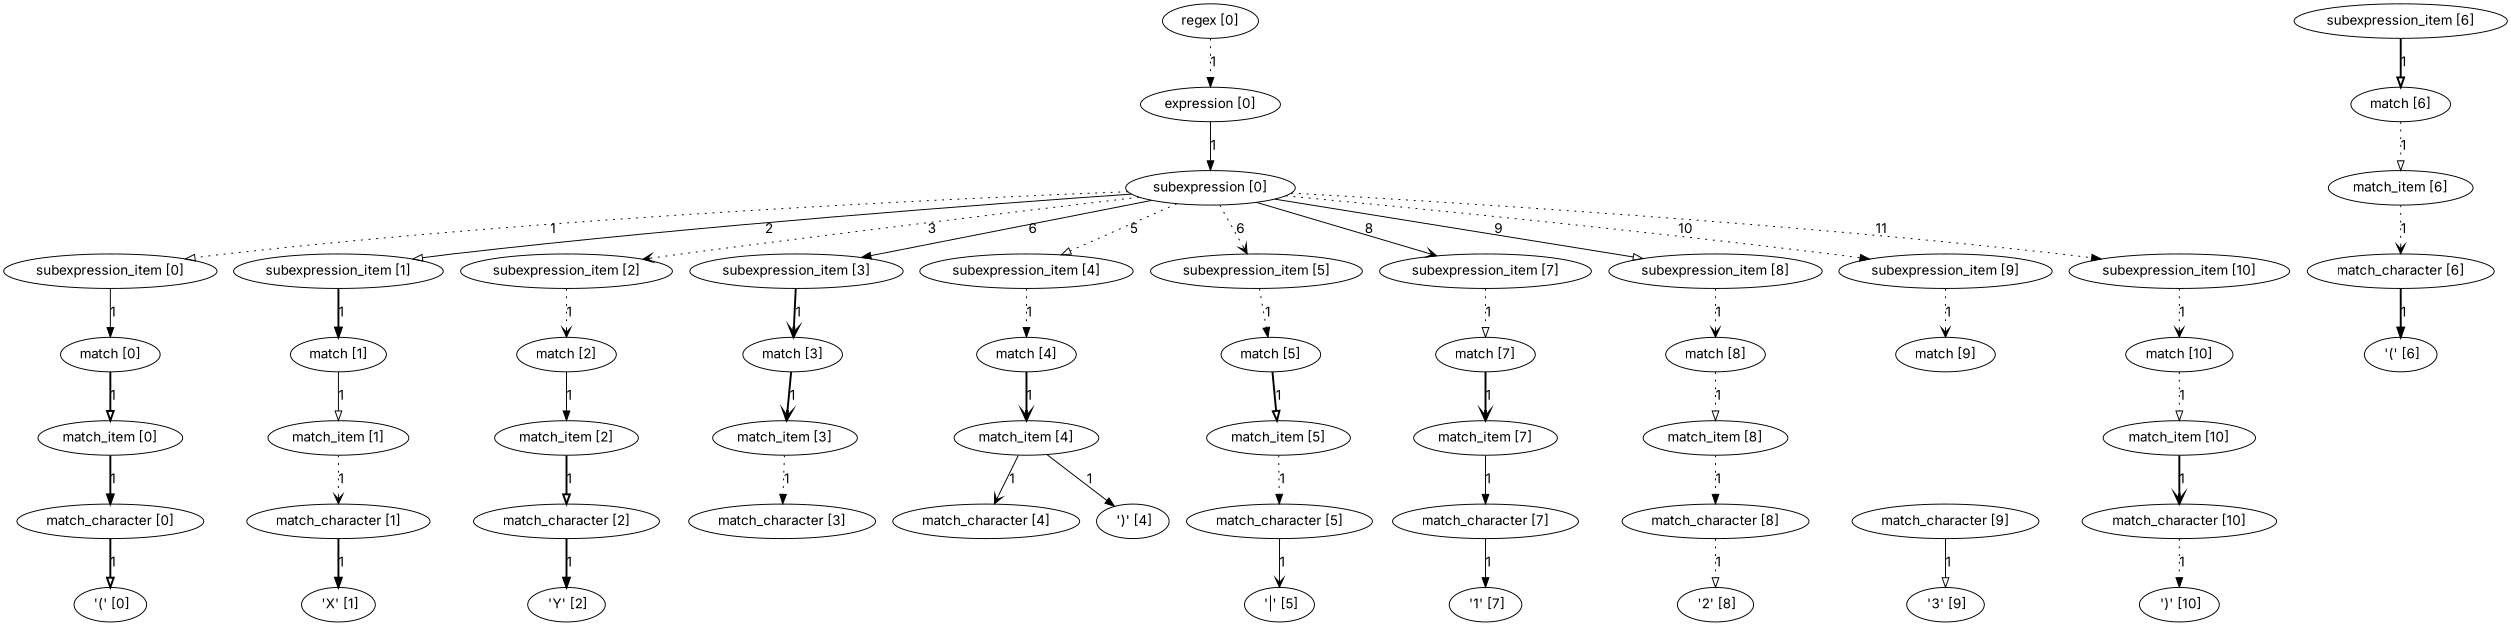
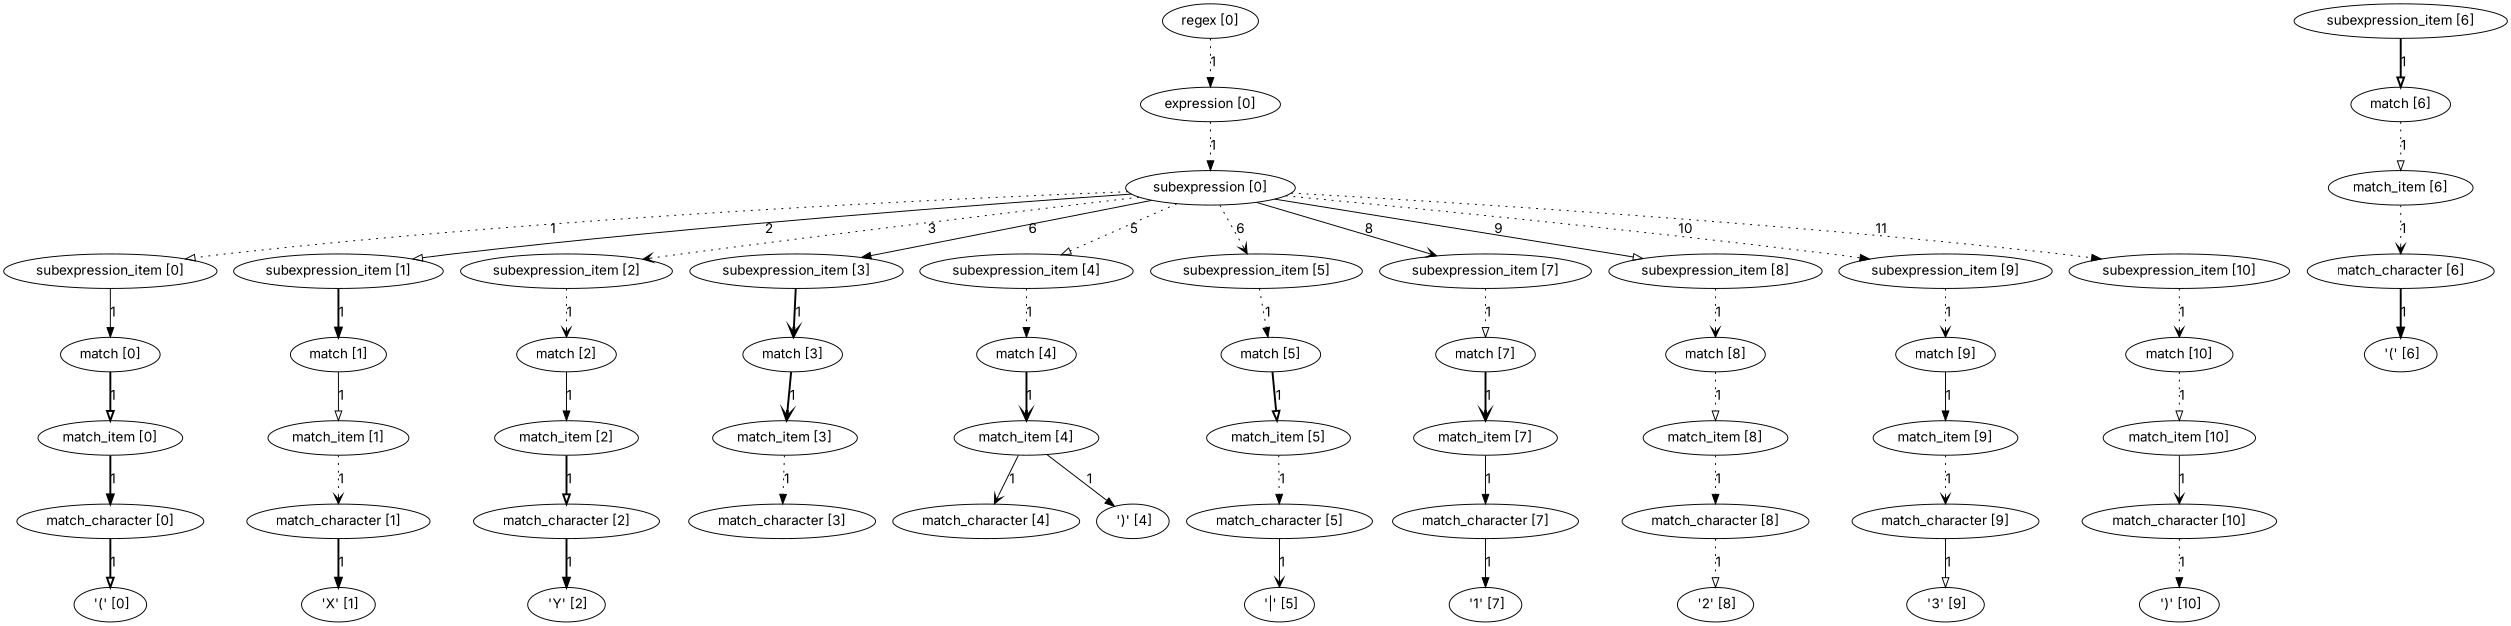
  digraph {
    fontname=Inter
    node [fontname=Inter]
    edge [arrowhead=normal fontname=Inter style=dotted]
    n1 [label="regex [0]"]
    n2 [label="expression [0]"]
    n3 [label="subexpression [0]"]
    n4 [label="subexpression_item [0]"]
    n5 [label="subexpression_item [1]"]
    n6 [label="subexpression_item [2]"]
    n7 [label="subexpression_item [3]"]
    n8 [label="subexpression_item [4]"]
    n9 [label="subexpression_item [5]"]
    n10 [label="subexpression_item [7]"]
    n11 [label="subexpression_item [8]"]
    n12 [label="subexpression_item [9]"]
    n13 [label="subexpression_item [10]"]
    n14 [label="match [0]"]
    n15 [label="match [1]"]
    n16 [label="match [2]"]
    n17 [label="match [3]"]
    n18 [label="match [4]"]
    n19 [label="match [5]"]
    n20 [label="subexpression_item [6]"]
    n21 [label="match [6]"]
    n22 [label="match [7]"]
    n23 [label="match [8]"]
    n24 [label="match [9]"]
    n25 [label="match [10]"]
    n26 [label="match_item [0]"]
    n27 [label="match_character [0]"]
    n28 [label=" '(' [0]"]
    n29 [label="match_item [1]"]
    n30 [label="match_character [1]"]
    n31 [label=" 'X' [1]"]
    n32 [label="match_item [2]"]
    n33 [label="match_character [2]"]
    n34 [label=" 'Y' [2]"]
    n35 [label="match_item [3]"]
    n36 [label="match_character [3]"]
    n37 [label="match_item [4]"]
    n38 [label="match_character [4]"]
    n39 [label=" ')' [4]"]
    n40 [label="match_item [5]"]
    n41 [label="match_character [5]"]
    n42 [label=" '|' [5]"]
    n43 [label="match_item [6]"]
    n44 [label="match_character [6]"]
    n45 [label=" '(' [6]"]
    n46 [label="match_item [7]"]
    n47 [label="match_character [7]"]
    n48 [label=" '1' [7]"]
    n49 [label="match_item [8]"]
    n50 [label="match_character [8]"]
    n51 [label=" '2' [8]"]
+   n52 [label="match_item [9]"]
    n53 [label="match_character [9]"]
    n54 [label=" '3' [9]"]
    n55 [label="match_item [10]"]
    n56 [label="match_character [10]"]
    n57 [label=" ')' [10]"]
    n1 -> n2 [label=1]
-   n2 -> n3 [label=1 style=solid]
+   n2 -> n3 [label=1]
    n3 -> n4 [arrowhead=onormal label=1]
    n3 -> n5 [arrowhead=onormal label=2 style=solid]
    n3 -> n6 [arrowhead=vee label=3]
    n3 -> n7 [label=6 style=solid]
    n3 -> n8 [arrowhead=onormal label=5]
    n3 -> n9 [arrowhead=vee label=6]
    n3 -> n10 [arrowhead=vee label=8 style=solid]
    n3 -> n11 [arrowhead=onormal label=9 style=solid]
    n3 -> n12 [label=10]
    n3 -> n13 [label=11]
    n4 -> n14 [label=1 style=solid]
    n5 -> n15 [label=1 style=bold]
    n6 -> n16 [arrowhead=vee label=1]
    n7 -> n17 [arrowhead=vee label=1 style=bold]
    n8 -> n18 [label=1]
    n9 -> n19 [label=1]
    n10 -> n22 [arrowhead=onormal label=1]
    n11 -> n23 [arrowhead=vee label=1]
    n12 -> n24 [arrowhead=vee label=1]
    n13 -> n25 [arrowhead=vee label=1]
    n14 -> n26 [arrowhead=onormal label=1 style=bold]
    n15 -> n29 [arrowhead=onormal label=1 style=solid]
    n16 -> n32 [label=1 style=solid]
    n17 -> n35 [arrowhead=vee label=1 style=bold]
    n18 -> n37 [arrowhead=vee label=1 style=bold]
    n19 -> n40 [arrowhead=onormal label=1 style=bold]
    n20 -> n21 [arrowhead=onormal label=1 style=bold]
    n21 -> n43 [arrowhead=onormal label=1]
    n22 -> n46 [arrowhead=vee label=1 style=bold]
    n23 -> n49 [arrowhead=onormal label=1]
+   n24 -> n52 [label=1 style=solid]
    n25 -> n55 [arrowhead=onormal label=1]
    n26 -> n27 [label=1 style=bold]
    n27 -> n28 [arrowhead=onormal label=1 style=bold]
    n29 -> n30 [arrowhead=vee label=1]
    n30 -> n31 [label=1 style=bold]
    n32 -> n33 [arrowhead=onormal label=1 style=bold]
    n33 -> n34 [label=1 style=bold]
    n35 -> n36 [label=1]
    n37 -> n38 [arrowhead=vee label=1 style=solid]
    n37 -> n39 [label=1 style=solid]
    n40 -> n41 [label=1]
    n41 -> n42 [arrowhead=vee label=1 style=solid]
    n43 -> n44 [arrowhead=vee label=1]
    n44 -> n45 [label=1 style=bold]
    n46 -> n47 [label=1 style=solid]
    n47 -> n48 [label=1 style=solid]
    n49 -> n50 [label=1]
    n50 -> n51 [arrowhead=onormal label=1]
+   n52 -> n53 [arrowhead=vee label=1]
    n53 -> n54 [arrowhead=onormal label=1 style=solid]
-   n55 -> n56 [arrowhead=vee label=1 style=bold]
+   n55 -> n56 [arrowhead=vee label=1 style=solid]
    n56 -> n57 [label=1]
  }
